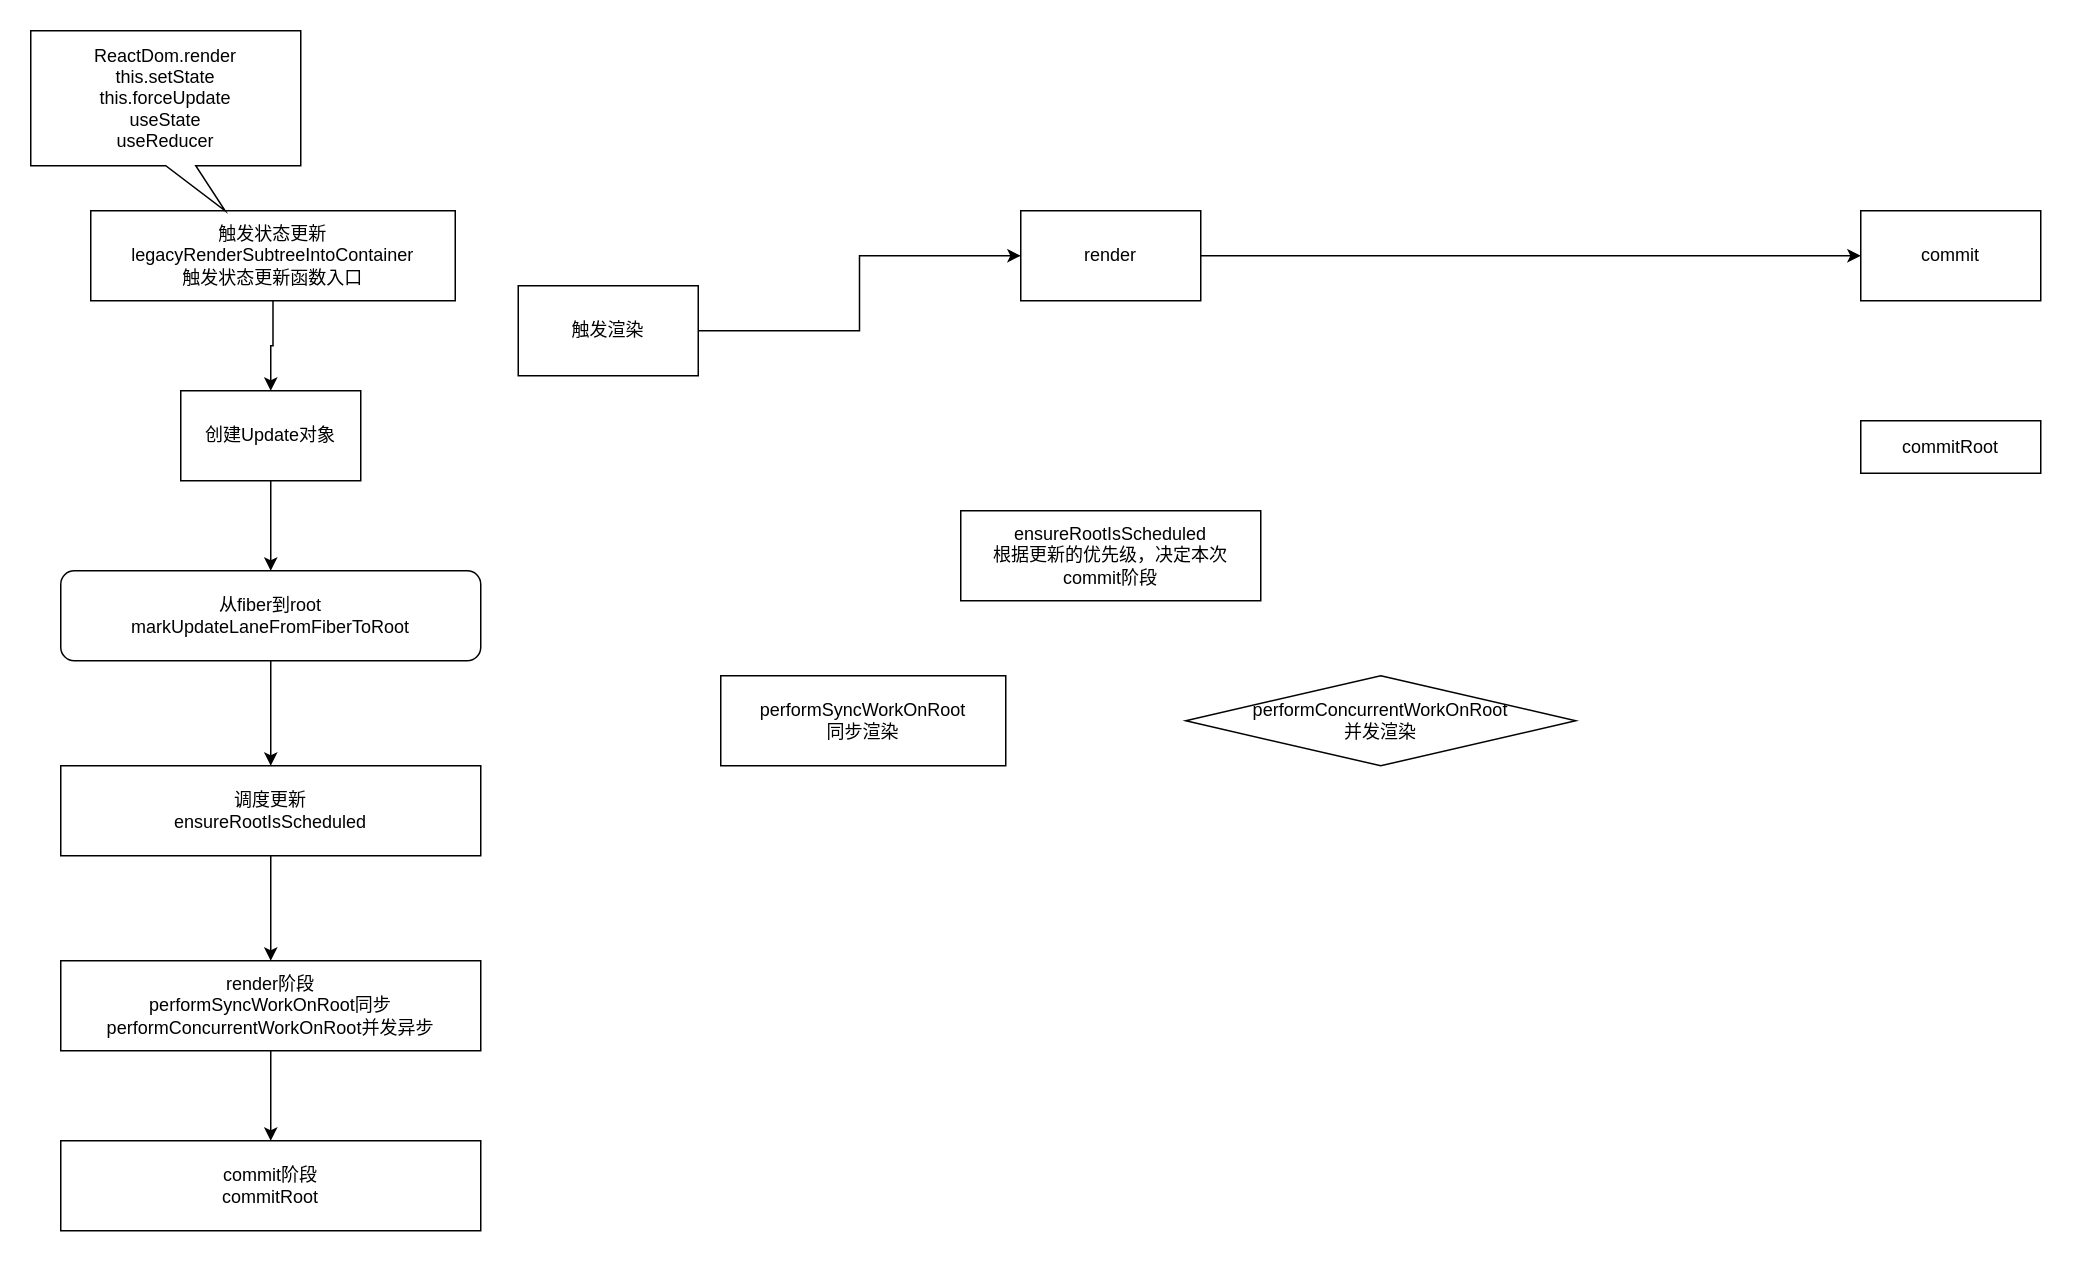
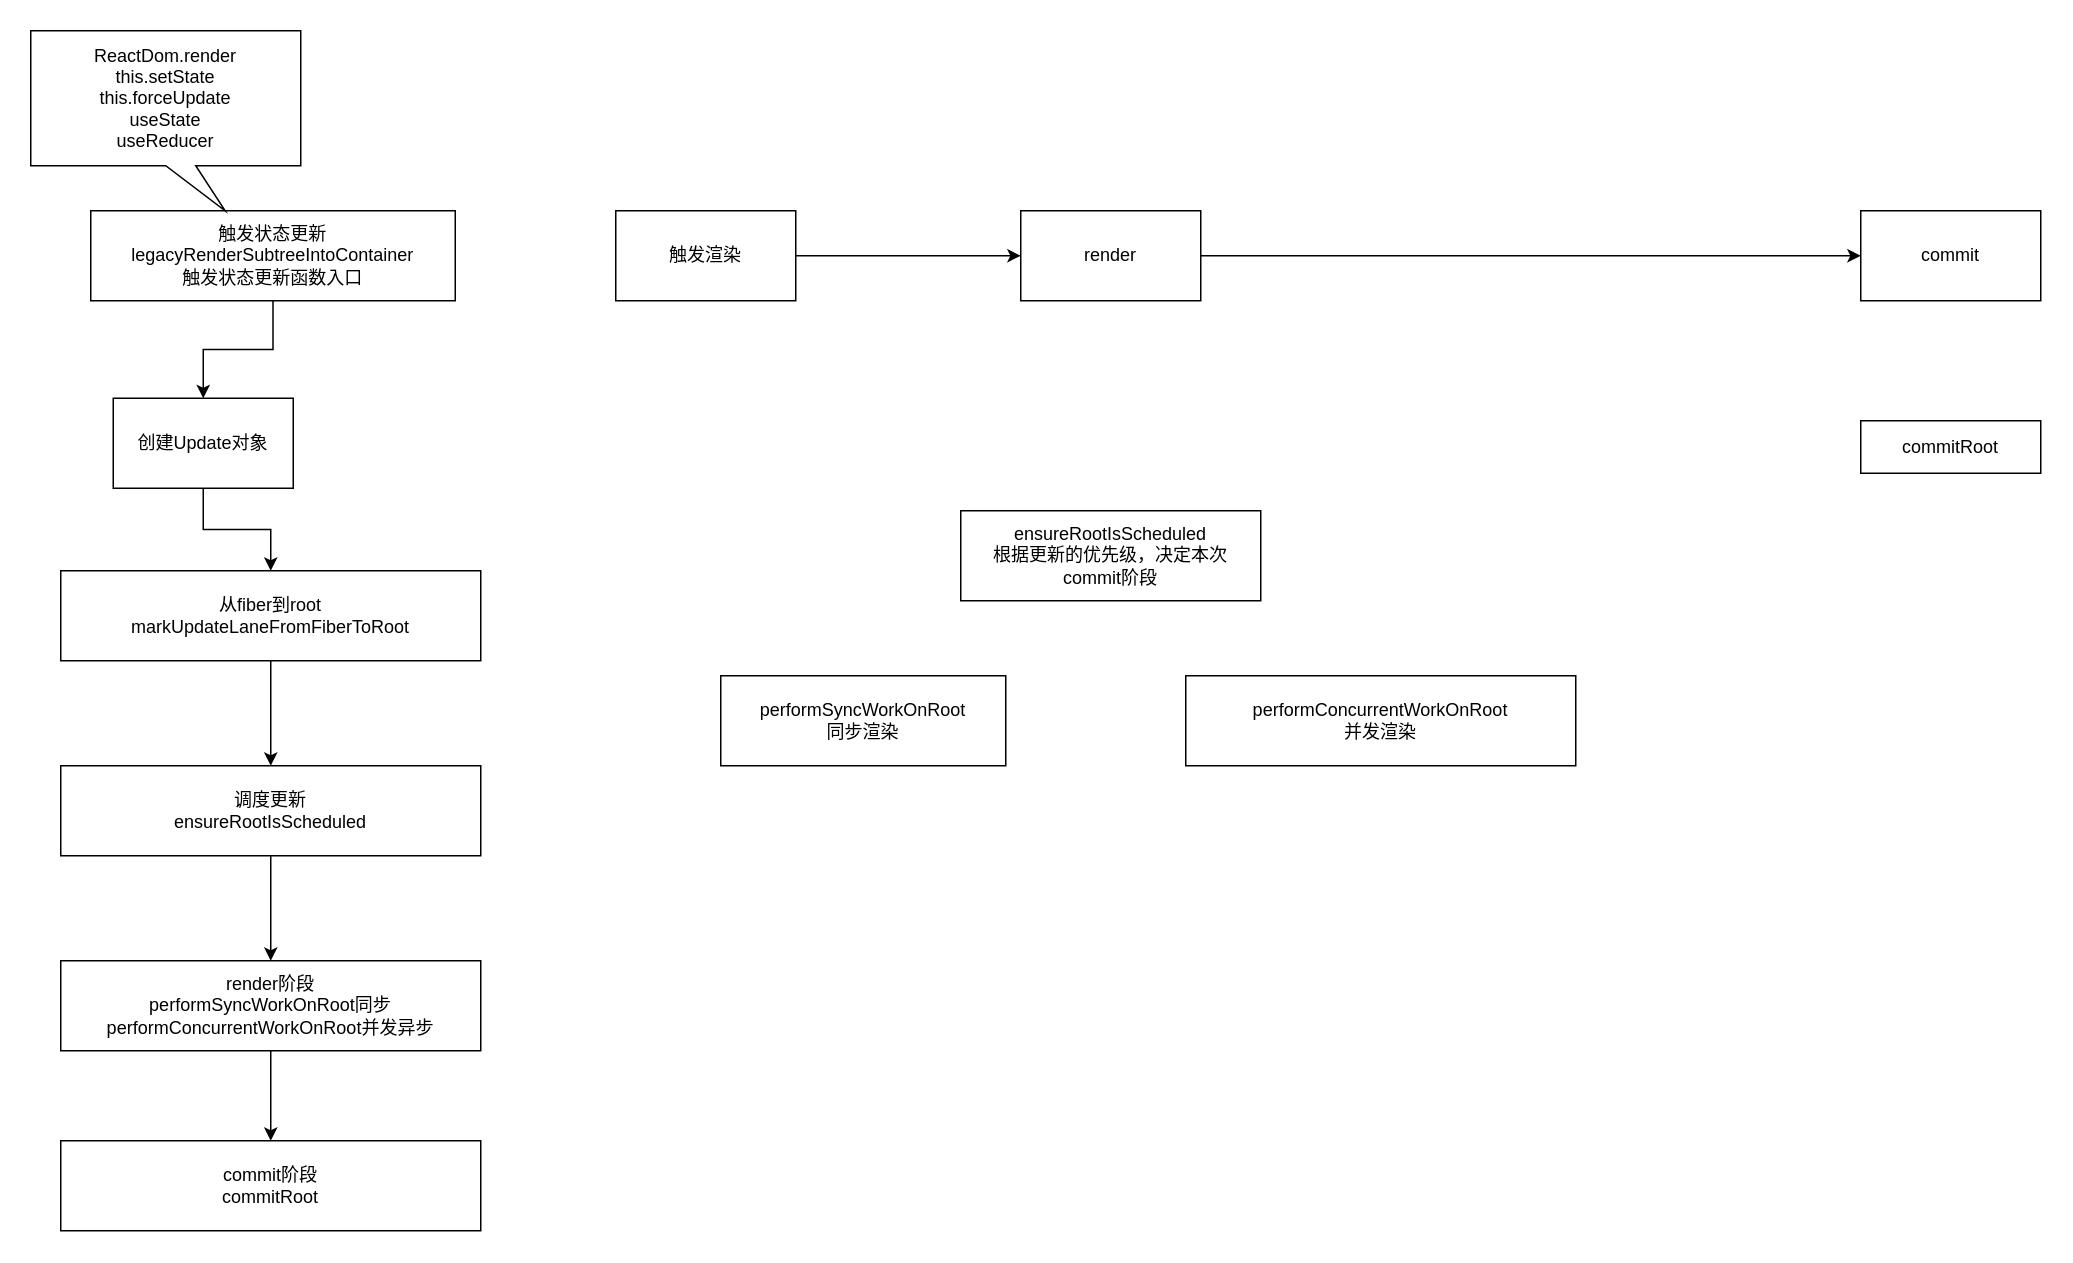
  <mxCell id="0" />
  <mxCell id="1" parent="0" />
  <mxCell id="2" value="performSyncWorkOnRoot&lt;br&gt;同步渲染" style="rounded=0;whiteSpace=wrap;html=1;" parent="1" vertex="1"><mxGeometry x="480" y="450" width="190" height="60" as="geometry" /></mxCell>
  <mxCell id="3" style="edgeStyle=orthogonalEdgeStyle;rounded=0;orthogonalLoop=1;jettySize=auto;html=1;entryX=0;entryY=0.5;entryDx=0;entryDy=0;" parent="1" source="4" target="6" edge="1"><mxGeometry relative="1" as="geometry" /></mxCell>
  <mxCell id="4" value="render" style="rounded=0;whiteSpace=wrap;html=1;" parent="1" vertex="1"><mxGeometry x="680" y="140" width="120" height="60" as="geometry" /></mxCell>
- <mxCell id="5" value="performConcurrentWorkOnRoot&lt;br&gt;并发渲染" style="rhombus;whiteSpace=wrap;html=1;" parent="1" vertex="1"><mxGeometry x="790" y="450" width="260" height="60" as="geometry" /></mxCell>
+ <mxCell id="5" value="performConcurrentWorkOnRoot&lt;br&gt;并发渲染" style="rounded=0;whiteSpace=wrap;html=1;" parent="1" vertex="1"><mxGeometry x="790" y="450" width="260" height="60" as="geometry" /></mxCell>
  <mxCell id="6" value="commit" style="rounded=0;whiteSpace=wrap;html=1;" parent="1" vertex="1"><mxGeometry x="1240" y="140" width="120" height="60" as="geometry" /></mxCell>
  <mxCell id="7" value="commitRoot" style="rounded=0;whiteSpace=wrap;html=1;" parent="1" vertex="1"><mxGeometry x="1240" y="280" width="120" height="35" as="geometry" /></mxCell>
  <mxCell id="8" style="edgeStyle=orthogonalEdgeStyle;rounded=0;orthogonalLoop=1;jettySize=auto;html=1;entryX=0;entryY=0.5;entryDx=0;entryDy=0;" parent="1" source="9" target="4" edge="1"><mxGeometry relative="1" as="geometry" /></mxCell>
- <mxCell id="9" value="触发渲染" style="rounded=0;whiteSpace=wrap;html=1;" parent="1" vertex="1"><mxGeometry x="345" y="190" width="120" height="60" as="geometry" /></mxCell>
+ <mxCell id="9" value="触发渲染" style="rounded=0;whiteSpace=wrap;html=1;" parent="1" vertex="1"><mxGeometry x="410" y="140" width="120" height="60" as="geometry" /></mxCell>
  <mxCell id="10" value="ensureRootIsScheduled&lt;br&gt;根据更新的优先级，决定本次&lt;br&gt;commit阶段" style="rounded=0;whiteSpace=wrap;html=1;" parent="1" vertex="1"><mxGeometry x="640" y="340" width="200" height="60" as="geometry" /></mxCell>
  <mxCell id="11" value="" style="edgeStyle=orthogonalEdgeStyle;rounded=0;orthogonalLoop=1;jettySize=auto;html=1;" parent="1" source="12" target="14" edge="1"><mxGeometry relative="1" as="geometry" /></mxCell>
  <mxCell id="12" value="触发状态更新&lt;br&gt;legacyRenderSubtreeIntoContainer&lt;br&gt;触发状态更新函数入口" style="rounded=0;whiteSpace=wrap;html=1;" parent="1" vertex="1"><mxGeometry x="60" y="140" width="243" height="60" as="geometry" /></mxCell>
  <mxCell id="13" value="" style="edgeStyle=orthogonalEdgeStyle;rounded=0;orthogonalLoop=1;jettySize=auto;html=1;" parent="1" source="14" target="16" edge="1"><mxGeometry relative="1" as="geometry" /></mxCell>
- <mxCell id="14" value="创建Update对象" style="rounded=0;whiteSpace=wrap;html=1;" parent="1" vertex="1"><mxGeometry x="120" y="260" width="120" height="60" as="geometry" /></mxCell>
+ <mxCell id="14" value="创建Update对象" style="rounded=0;whiteSpace=wrap;html=1;" parent="1" vertex="1"><mxGeometry x="75" y="265" width="120" height="60" as="geometry" /></mxCell>
  <mxCell id="15" value="" style="edgeStyle=orthogonalEdgeStyle;rounded=0;orthogonalLoop=1;jettySize=auto;html=1;" parent="1" source="16" target="18" edge="1"><mxGeometry relative="1" as="geometry" /></mxCell>
- <mxCell id="16" value="从fiber到root&lt;br&gt;markUpdateLaneFromFiberToRoot" style="whiteSpace=wrap;html=1;rounded=1;" parent="1" vertex="1"><mxGeometry x="40" y="380" width="280" height="60" as="geometry" /></mxCell>
+ <mxCell id="16" value="从fiber到root&lt;br&gt;markUpdateLaneFromFiberToRoot" style="rounded=0;whiteSpace=wrap;html=1;" parent="1" vertex="1"><mxGeometry x="40" y="380" width="280" height="60" as="geometry" /></mxCell>
  <mxCell id="17" value="" style="edgeStyle=orthogonalEdgeStyle;rounded=0;orthogonalLoop=1;jettySize=auto;html=1;" parent="1" source="18" target="20" edge="1"><mxGeometry relative="1" as="geometry" /></mxCell>
  <mxCell id="18" value="调度更新&lt;br&gt;ensureRootIsScheduled" style="rounded=0;whiteSpace=wrap;html=1;" parent="1" vertex="1"><mxGeometry x="40" y="510" width="280" height="60" as="geometry" /></mxCell>
  <mxCell id="19" value="" style="edgeStyle=orthogonalEdgeStyle;rounded=0;orthogonalLoop=1;jettySize=auto;html=1;" parent="1" source="20" target="21" edge="1"><mxGeometry relative="1" as="geometry" /></mxCell>
  <mxCell id="20" value="render阶段&lt;br&gt;performSyncWorkOnRoot同步&lt;br&gt;performConcurrentWorkOnRoot并发异步" style="rounded=0;whiteSpace=wrap;html=1;" parent="1" vertex="1"><mxGeometry x="40" y="640" width="280" height="60" as="geometry" /></mxCell>
  <mxCell id="21" value="commit阶段&lt;br&gt;commitRoot" style="rounded=0;whiteSpace=wrap;html=1;" parent="1" vertex="1"><mxGeometry x="40" y="760" width="280" height="60" as="geometry" /></mxCell>
  <mxCell id="22" value="ReactDom.render&lt;br&gt;this.setState&lt;br&gt;this.forceUpdate&lt;br&gt;useState&lt;br&gt;useReducer" style="shape=callout;whiteSpace=wrap;html=1;perimeter=calloutPerimeter;sketch=0;position2=0.72;" vertex="1" parent="1"><mxGeometry x="20" y="20" width="180" height="120" as="geometry" /></mxCell>
